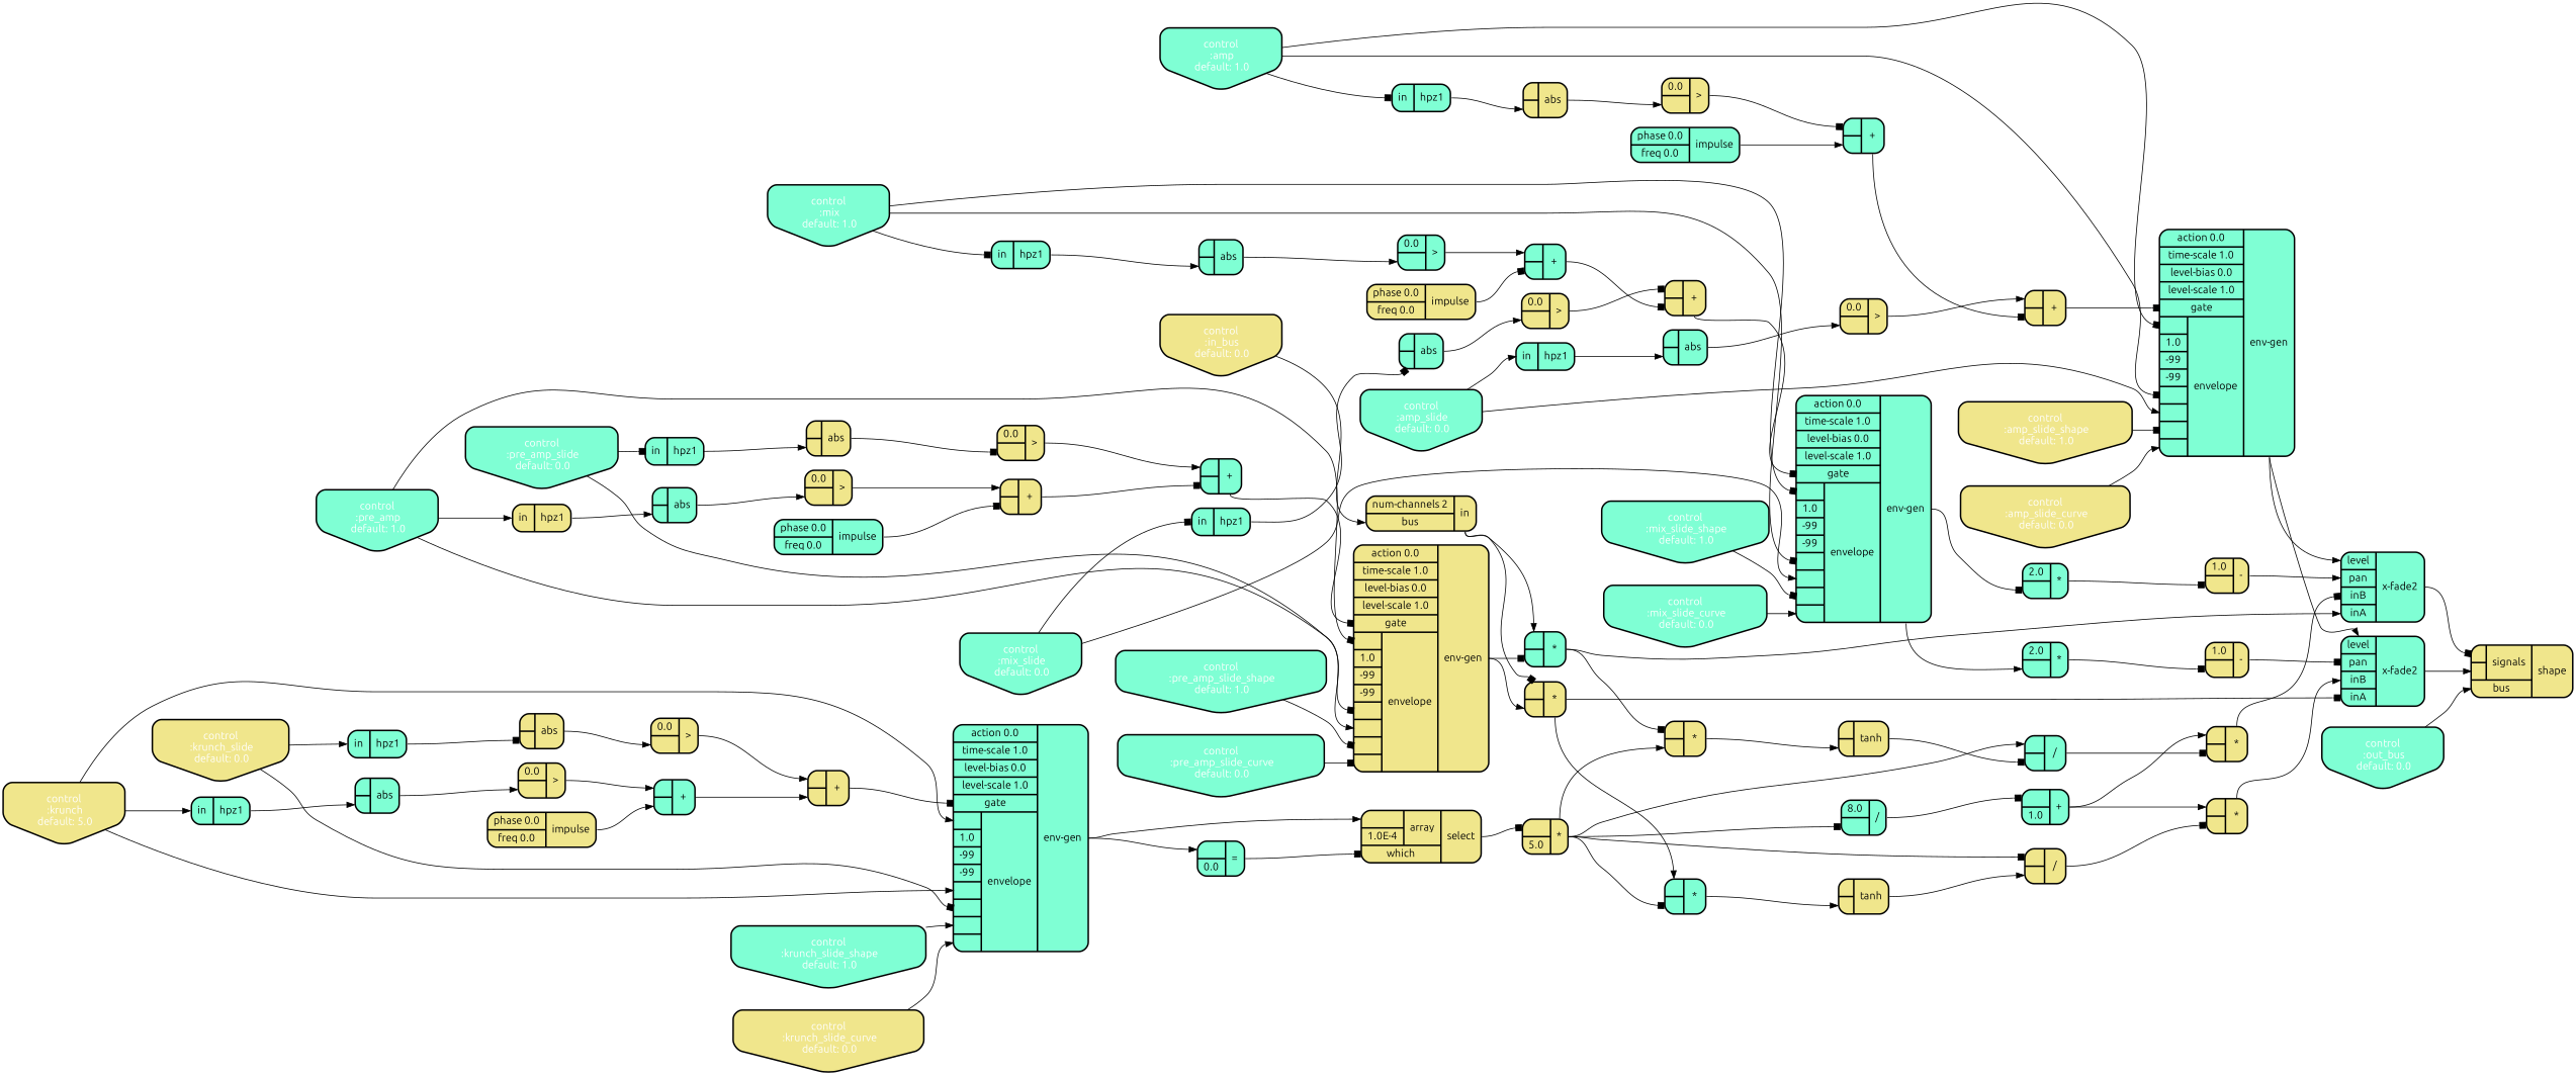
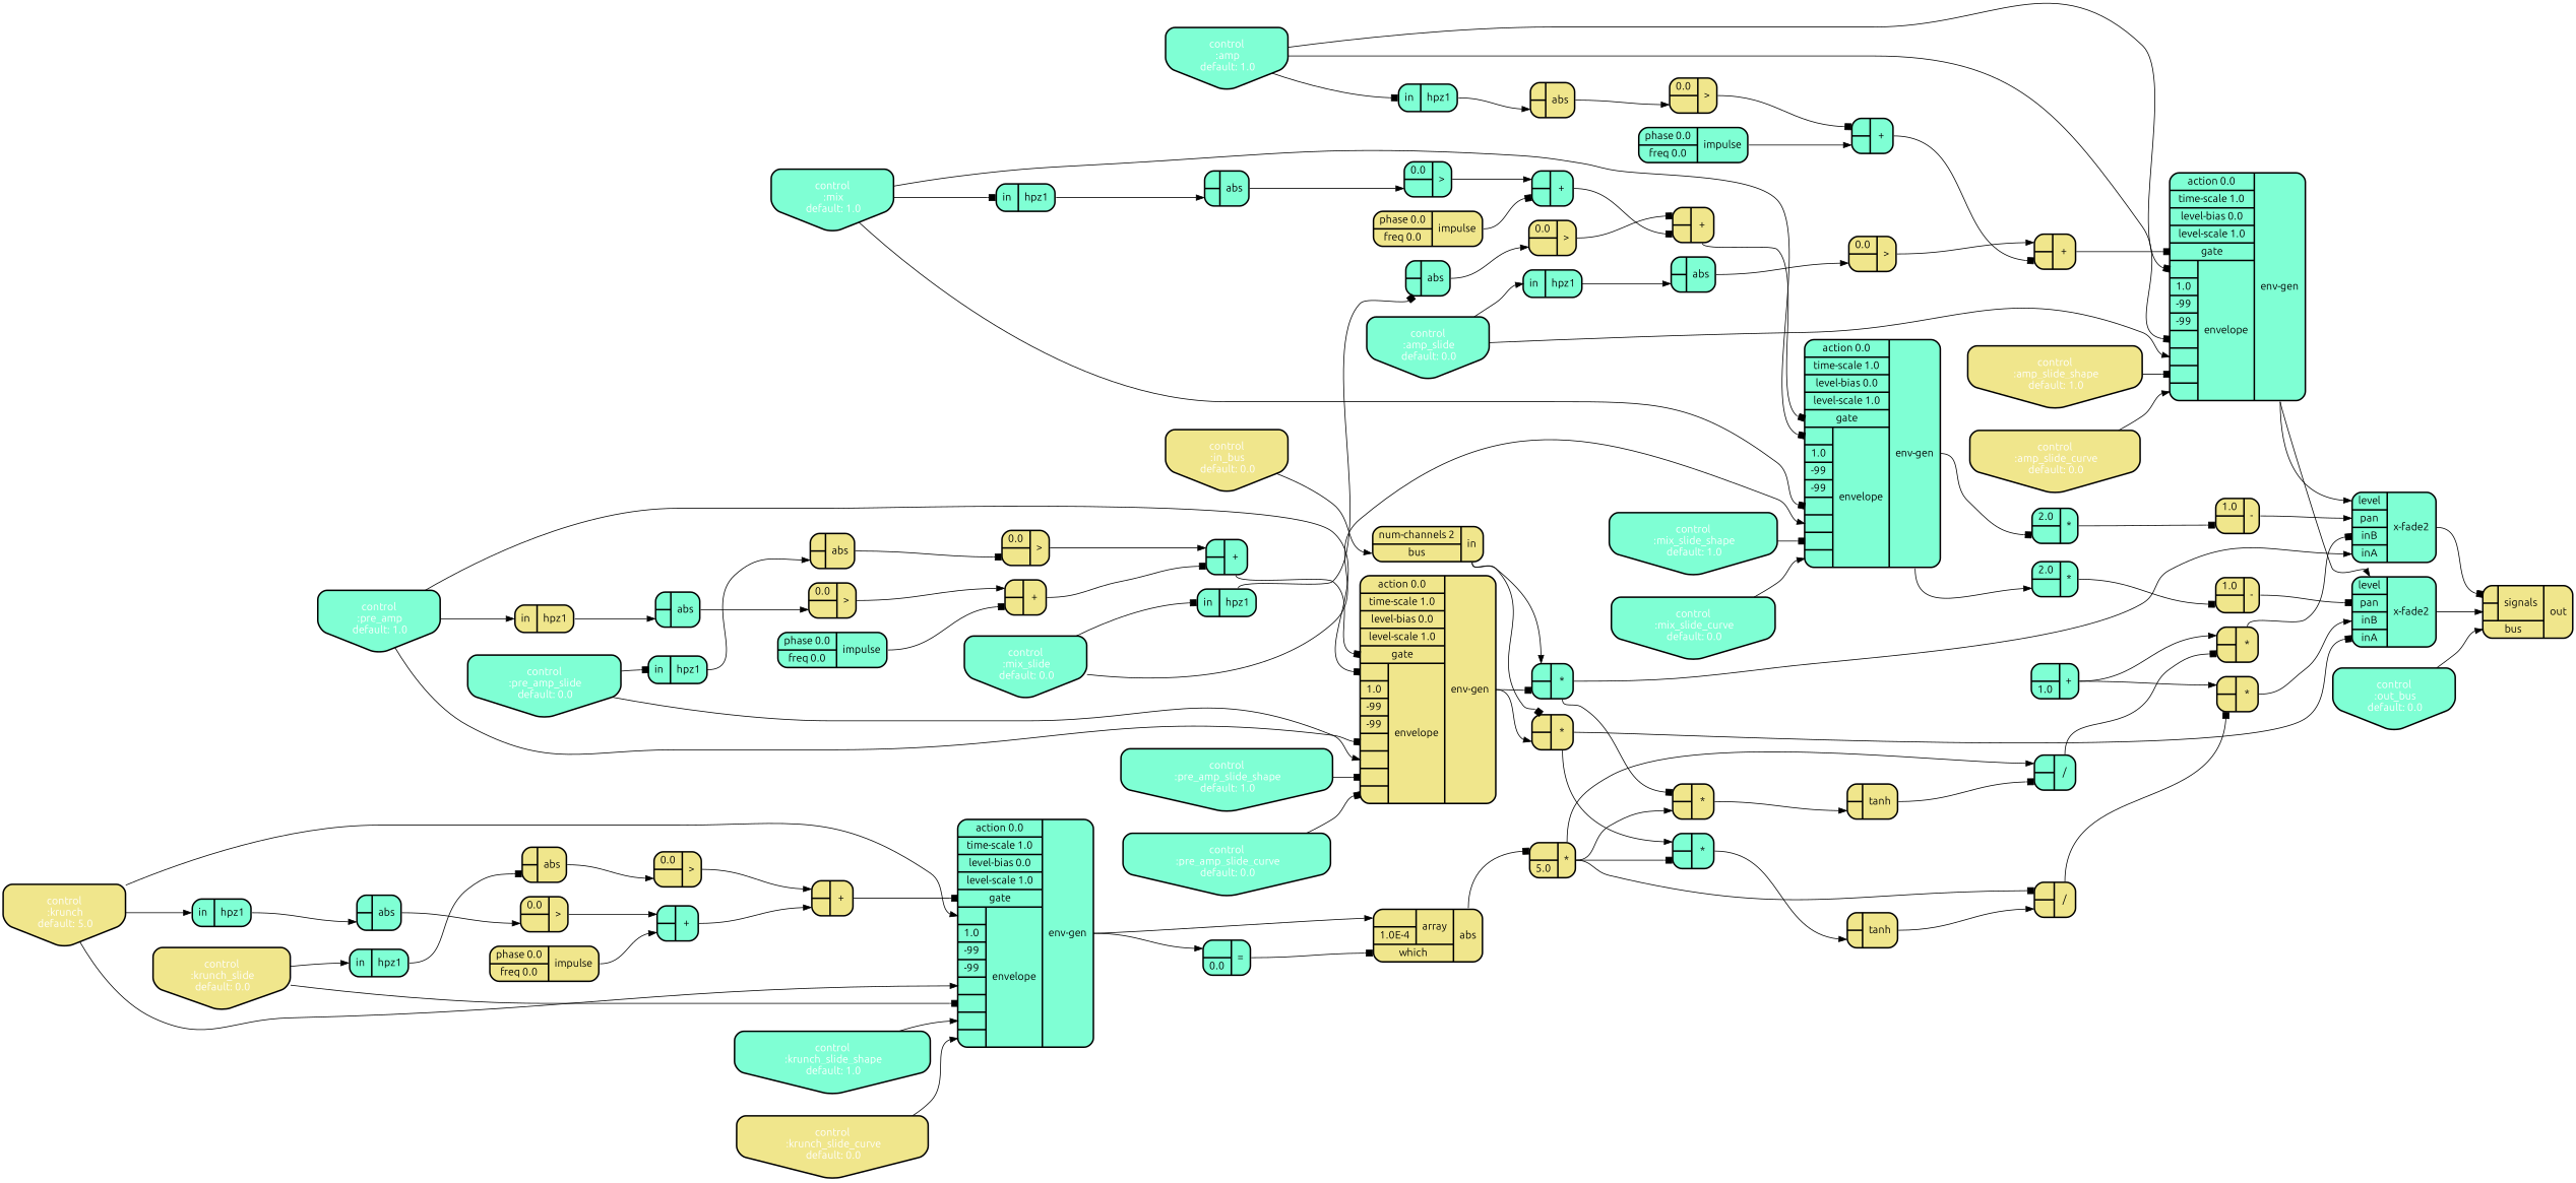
  digraph {
    fontname=Ubuntu
    rankdir=LR
    node [fillcolor=aquamarine fontname=Ubuntu rankdir=LR shape=record style="bold, rounded,filled"]
    edge [arrowhead=normal fontname=Ubuntu headport=a tailport=__UG_NAME__]
    n1 [fillcolor=khaki label="{{ <b> |<a> 5.0} |<__UG_NAME__>* }"]
    n2 [label="{{ <b> |<a> } |<__UG_NAME__>* }" style="filled, bold, rounded"]
    n3 [fillcolor=khaki label="{{ <b> |<a> } |<__UG_NAME__>* }" style="filled, bold, rounded"]
    n4 [fillcolor=khaki label="{{ <b> |<a> } |<__UG_NAME__>/ }" style="filled, bold, rounded"]
-   n5 [label="{{ <b> 8.0|<a> } |<__UG_NAME__>/ }"]
    n6 [label="{{ <b> |<a> } |<__UG_NAME__>/ }" style="filled, bold, rounded"]
    n7 [fillcolor=khaki label="{{ <b> |<a> } |<__UG_NAME__>tanh }" style="filled, bold, rounded"]
    n8 [fillcolor=khaki label="{{ <b> |<a> } |<__UG_NAME__>tanh }" style="filled, bold, rounded"]
    n9 [fillcolor=khaki label="{{ <b> |<a> } |<__UG_NAME__>* }" style="filled, bold, rounded"]
    n10 [label="{{ <b> |<a> 1.0} |<__UG_NAME__>+ }"]
    n11 [fillcolor=khaki label="{{ <b> |<a> } |<__UG_NAME__>* }" style="filled, bold, rounded"]
    n12 [fillcolor=khaki label="{{ <b> |<a> } |<__UG_NAME__>* }" style="filled, bold, rounded"]
    n13 [label="{{ <level> level|<pan> pan|<inb> inB|<ina> inA} |<__UG_NAME__>x-fade2 }" style="filled, bold, rounded"]
-   n14 [fillcolor=khaki label="{{ {{<signals___x____fade2___0>|<signals___x____fade2___1>}|signals}|<bus> bus} |<__UG_NAME__>shape }" style="filled, bold, rounded"]
+   n14 [fillcolor=khaki label="{{ {{<signals___x____fade2___0>|<signals___x____fade2___1>}|signals}|<bus> bus} |<__UG_NAME__>out }" style="filled, bold, rounded"]
    n15 [label="{{ <b> 2.0|<a> } |<__UG_NAME__>* }"]
    n16 [fillcolor=khaki label="{{ <b> 1.0|<a> } |<__UG_NAME__>- }"]
    n17 [label="{{ <b> |<a> } |<__UG_NAME__>* }" style="filled, bold, rounded"]
    n18 [label="{{ <level> level|<pan> pan|<inb> inB|<ina> inA} |<__UG_NAME__>x-fade2 }" style="filled, bold, rounded"]
    n19 [label="{{ <b> 2.0|<a> } |<__UG_NAME__>* }"]
    n20 [fillcolor=khaki label="{{ <b> 1.0|<a> } |<__UG_NAME__>- }"]
    n21 [label="{{ <b> |<a> } |<__UG_NAME__>+ }"]
    n22 [fillcolor=khaki label="{{ <b> |<a> } |<__UG_NAME__>+ }"]
    n23 [label="{{ <action> action 0.0|<time____scale> time-scale 1.0|<level____bias> level-bias 0.0|<level____scale> level-scale 1.0|<gate> gate|{{<envelope___control___0>|1.0|-99|-99|<envelope___control___4>|<envelope___control___5>|<envelope___control___6>|<envelope___control___7>}|envelope}} |<__UG_NAME__>env-gen }"]
    n24 [label="{{ <b> |<a> 0.0} |<__UG_NAME__>= }"]
-   n25 [fillcolor=khaki label="{{ {{<array___env____gen___0>|1.0E-4}|array}|<which> which} |<__UG_NAME__>select }"]
+   n25 [fillcolor=khaki label="{{ {{<array___env____gen___0>|1.0E-4}|array}|<which> which} |<__UG_NAME__>abs }"]
    n26 [fillcolor=khaki label="{{ <b> |<a> } |<__UG_NAME__>+ }"]
    n27 [label="{{ <b> |<a> } |<__UG_NAME__>+ }"]
    n28 [fillcolor=khaki label="{{ <action> action 0.0|<time____scale> time-scale 1.0|<level____bias> level-bias 0.0|<level____scale> level-scale 1.0|<gate> gate|{{<envelope___control___0>|1.0|-99|-99|<envelope___control___4>|<envelope___control___5>|<envelope___control___6>|<envelope___control___7>}|envelope}} |<__UG_NAME__>env-gen }"]
    n29 [label="{{ <b> |<a> } |<__UG_NAME__>+ }"]
    n30 [fillcolor=khaki label="{{ <b> |<a> } |<__UG_NAME__>+ }"]
    n31 [label="{{ <action> action 0.0|<time____scale> time-scale 1.0|<level____bias> level-bias 0.0|<level____scale> level-scale 1.0|<gate> gate|{{<envelope___control___0>|1.0|-99|-99|<envelope___control___4>|<envelope___control___5>|<envelope___control___6>|<envelope___control___7>}|envelope}} |<__UG_NAME__>env-gen }"]
    n32 [label="{{ <b> |<a> } |<__UG_NAME__>+ }"]
    n33 [fillcolor=khaki label="{{ <b> |<a> } |<__UG_NAME__>+ }"]
    n34 [label="{{ <action> action 0.0|<time____scale> time-scale 1.0|<level____bias> level-bias 0.0|<level____scale> level-scale 1.0|<gate> gate|{{<envelope___control___0>|1.0|-99|-99|<envelope___control___4>|<envelope___control___5>|<envelope___control___6>|<envelope___control___7>}|envelope}} |<__UG_NAME__>env-gen }"]
    n35 [fillcolor=khaki label="{{ <b> 0.0|<a> } |<__UG_NAME__>\> }"]
    n36 [fillcolor=khaki label="{{ <b> 0.0|<a> } |<__UG_NAME__>\> }"]
    n37 [fillcolor=khaki label="{{ <b> 0.0|<a> } |<__UG_NAME__>\> }"]
    n38 [fillcolor=khaki label="{{ <b> 0.0|<a> } |<__UG_NAME__>\> }"]
    n39 [label="{{ <b> 0.0|<a> } |<__UG_NAME__>\> }"]
    n40 [fillcolor=khaki label="{{ <b> 0.0|<a> } |<__UG_NAME__>\> }"]
    n41 [fillcolor=khaki label="{{ <b> 0.0|<a> } |<__UG_NAME__>\> }"]
    n42 [fillcolor=khaki label="{{ <b> 0.0|<a> } |<__UG_NAME__>\> }"]
    n43 [label="{{ <b> |<a> } |<__UG_NAME__>abs }"]
    n44 [fillcolor=khaki label="{{ <b> |<a> } |<__UG_NAME__>abs }"]
    n45 [label="{{ <b> |<a> } |<__UG_NAME__>abs }"]
    n46 [fillcolor=khaki label="{{ <b> |<a> } |<__UG_NAME__>abs }"]
    n47 [label="{{ <b> |<a> } |<__UG_NAME__>abs }"]
    n48 [label="{{ <b> |<a> } |<__UG_NAME__>abs }"]
    n49 [fillcolor=khaki label="{{ <b> |<a> } |<__UG_NAME__>abs }"]
    n50 [label="{{ <b> |<a> } |<__UG_NAME__>abs }"]
    n51 [fontcolor=white label="control\n :amp\n default: 1.0" shape=invhouse style="rounded, filled, bold,filled" rankdir=""]
    n52 [label="{{ <in> in} |<__UG_NAME__>hpz1 }"]
    n53 [fontcolor=white label="control\n :amp_slide\n default: 0.0" shape=invhouse style="rounded, filled, bold,filled" rankdir=""]
    n54 [label="{{ <in> in} |<__UG_NAME__>hpz1 }"]
    n55 [fillcolor=khaki fontcolor=white label="control\n :amp_slide_shape\n default: 1.0" shape=invhouse style="rounded, filled, bold,filled" rankdir=""]
    n56 [fillcolor=khaki fontcolor=white label="control\n :amp_slide_curve\n default: 0.0" shape=invhouse style="rounded, filled, bold,filled" rankdir=""]
    n57 [fontcolor=white label="control\n :mix\n default: 1.0" shape=invhouse style="rounded, filled, bold,filled" rankdir=""]
    n58 [label="{{ <in> in} |<__UG_NAME__>hpz1 }"]
    n59 [fontcolor=white label="control\n :mix_slide\n default: 0.0" shape=invhouse style="rounded, filled, bold,filled" rankdir=""]
    n60 [label="{{ <in> in} |<__UG_NAME__>hpz1 }"]
    n61 [fontcolor=white label="control\n :mix_slide_shape\n default: 1.0" shape=invhouse style="rounded, filled, bold,filled" rankdir=""]
    n62 [fontcolor=white label="control\n :mix_slide_curve\n default: 0.0" shape=invhouse style="rounded, filled, bold,filled" rankdir=""]
    n63 [fillcolor=khaki fontcolor=white label="control\n :krunch\n default: 5.0" shape=invhouse style="rounded, filled, bold,filled" rankdir=""]
    n64 [label="{{ <in> in} |<__UG_NAME__>hpz1 }"]
    n65 [fillcolor=khaki fontcolor=white label="control\n :krunch_slide\n default: 0.0" shape=invhouse style="rounded, filled, bold,filled" rankdir=""]
    n66 [label="{{ <in> in} |<__UG_NAME__>hpz1 }"]
    n67 [fontcolor=white label="control\n :krunch_slide_shape\n default: 1.0" shape=invhouse style="rounded, filled, bold,filled" rankdir=""]
    n68 [fillcolor=khaki fontcolor=white label="control\n :krunch_slide_curve\n default: 0.0" shape=invhouse style="rounded, filled, bold,filled" rankdir=""]
    n69 [fontcolor=white label="control\n :pre_amp\n default: 1.0" shape=invhouse style="rounded, filled, bold,filled" rankdir=""]
    n70 [fillcolor=khaki label="{{ <in> in} |<__UG_NAME__>hpz1 }"]
    n71 [fontcolor=white label="control\n :pre_amp_slide\n default: 0.0" shape=invhouse style="rounded, filled, bold,filled" rankdir=""]
    n72 [label="{{ <in> in} |<__UG_NAME__>hpz1 }"]
    n73 [fontcolor=white label="control\n :pre_amp_slide_shape\n default: 1.0" shape=invhouse style="rounded, filled, bold,filled" rankdir=""]
    n74 [fontcolor=white label="control\n :pre_amp_slide_curve\n default: 0.0" shape=invhouse style="rounded, filled, bold,filled" rankdir=""]
    n75 [fillcolor=khaki fontcolor=white label="control\n :in_bus\n default: 0.0" shape=invhouse style="rounded, filled, bold,filled" rankdir=""]
    n76 [fillcolor=khaki label="{{ <num____channels> num-channels 2|<bus> bus} |<__UG_NAME__>in }" style="filled, bold, rounded"]
    n77 [fontcolor=white label="control\n :out_bus\n default: 0.0" shape=invhouse style="rounded, filled, bold,filled" rankdir=""]
    n78 [fillcolor=khaki label="{{ <phase> phase 0.0|<freq> freq 0.0} |<__UG_NAME__>impulse }"]
    n79 [label="{{ <phase> phase 0.0|<freq> freq 0.0} |<__UG_NAME__>impulse }"]
    n80 [fillcolor=khaki label="{{ <phase> phase 0.0|<freq> freq 0.0} |<__UG_NAME__>impulse }"]
    n81 [label="{{ <phase> phase 0.0|<freq> freq 0.0} |<__UG_NAME__>impulse }"]
    n1 -> n2 [arrowhead=box]
    n1 -> n3
    n1 -> n4 [arrowhead=box headport=b]
-   n1 -> n5 [arrowhead=box]
    n1 -> n6 [headport=b]
    n2 -> n7
    n3 -> n8
    n4 -> n9 [arrowhead=box]
-   n5 -> n10 [arrowhead=box headport=b]
    n6 -> n11 [arrowhead=box]
    n7 -> n4
    n8 -> n6 [arrowhead=box]
    n9 -> n13 [headport=inb]
    n10 -> n9 [headport=b]
    n10 -> n11 [headport=b]
    n11 -> n18 [arrowhead=box headport=inb]
    n12 -> n2 [headport=b]
    n12 -> n13 [arrowhead=box headport=ina]
    n13 -> n14 [headport=signals___x____fade2___1]
    n15 -> n16 [arrowhead=box]
    n16 -> n13 [arrowhead=box headport=pan]
    n17 -> n3 [arrowhead=box headport=b]
    n17 -> n18 [headport=ina]
    n18 -> n14 [arrowhead=box headport=signals___x____fade2___0]
    n19 -> n20 [arrowhead=box]
    n20 -> n18 [headport=pan]
    n21 -> n22
    n22 -> n23 [arrowhead=box headport=gate]
    n23 -> n24 [headport=b]
    n23 -> n25 [headport=array___env____gen___0]
    n24 -> n25 [arrowhead=box headport=which]
    n25 -> n1 [arrowhead=box headport=b]
    n26 -> n27 [arrowhead=box]
    n27 -> n28 [arrowhead=box headport=gate]
    n28 -> n12
    n28 -> n17 [arrowhead=box]
    n29 -> n30 [arrowhead=box]
    n30 -> n31 [arrowhead=box headport=gate]
    n31 -> n15
    n31 -> n19 [arrowhead=box]
    n32 -> n33 [arrowhead=box]
    n33 -> n34 [arrowhead=box headport=gate]
    n34 -> n13 [headport=level]
    n34 -> n18 [headport=level]
    n35 -> n21 [headport=b]
    n36 -> n22 [headport=b]
    n37 -> n26 [headport=b]
    n38 -> n27 [headport=b]
    n39 -> n29 [headport=b]
    n40 -> n30 [arrowhead=box headport=b]
    n41 -> n32 [arrowhead=box headport=b]
    n42 -> n33 [headport=b]
    n43 -> n35
    n44 -> n36
    n45 -> n37
    n46 -> n38 [arrowhead=box]
    n47 -> n39
    n48 -> n40
    n49 -> n41
    n50 -> n42
    n51 -> n34 [arrowhead=box headport=envelope___control___0]
    n51 -> n34 [arrowhead=box headport=envelope___control___4]
    n51 -> n52 [arrowhead=box headport=in]
    n52 -> n49
    n53 -> n34 [headport=envelope___control___5]
    n53 -> n54 [headport=in]
    n54 -> n50
    n55 -> n34 [arrowhead=box headport=envelope___control___6]
    n56 -> n34 [headport=envelope___control___7]
    n57 -> n31 [arrowhead=box headport=envelope___control___0]
    n57 -> n31 [arrowhead=box headport=envelope___control___4]
    n57 -> n58 [arrowhead=box headport=in]
    n58 -> n47
    n59 -> n31 [headport=envelope___control___5]
    n59 -> n60 [arrowhead=box headport=in]
    n60 -> n48 [arrowhead=box]
    n61 -> n31 [arrowhead=box headport=envelope___control___6]
    n62 -> n31 [headport=envelope___control___7]
    n63 -> n23 [headport=envelope___control___0]
    n63 -> n23 [headport=envelope___control___4]
    n63 -> n64 [headport=in]
    n64 -> n43
    n65 -> n23 [arrowhead=box headport=envelope___control___5]
    n65 -> n66 [headport=in]
    n66 -> n44 [arrowhead=box]
    n67 -> n23 [headport=envelope___control___6]
    n68 -> n23 [headport=envelope___control___7]
    n69 -> n28 [arrowhead=box headport=envelope___control___0]
    n69 -> n28 [arrowhead=box headport=envelope___control___4]
    n69 -> n70 [headport=in]
    n70 -> n45
    n71 -> n28 [headport=envelope___control___5]
    n71 -> n72 [arrowhead=box headport=in]
    n72 -> n46
    n73 -> n28 [arrowhead=box headport=envelope___control___6]
    n74 -> n28 [arrowhead=box headport=envelope___control___7]
    n75 -> n76 [headport=bus]
    n76 -> n12 [arrowhead=box headport=b]
    n76 -> n17 [headport=b]
    n77 -> n14 [headport=bus]
    n78 -> n21
    n79 -> n26 [arrowhead=box]
    n80 -> n29 [arrowhead=box]
    n81 -> n32
  }
